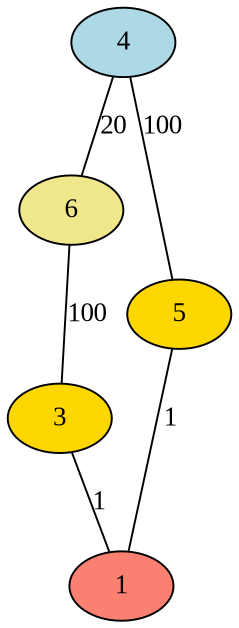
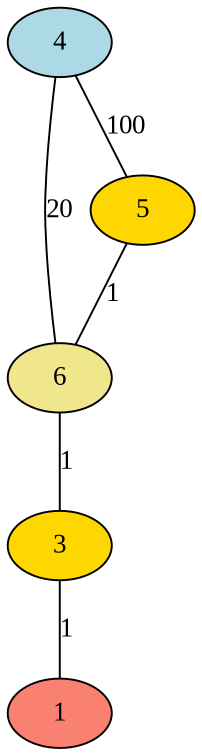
  graph {
    fontname="Liberation Serif"
    node [fillcolor=gold fontname="Liberation Serif" style=filled]
    edge [fontname="Liberation Serif"]
    n1 [fillcolor=khaki label=6]
    3
    1 [fillcolor=salmon]
    4 [fillcolor=lightblue]
    5
-   n1 -- 3 [label=100]
+   n1 -- 3 [label=1]
    3 -- 1 [label=1]
    4 -- n1 [label=20]
    4 -- 5 [label=100]
-   5 -- 1 [label=1]
+   5 -- n1 [label=1]
  }
